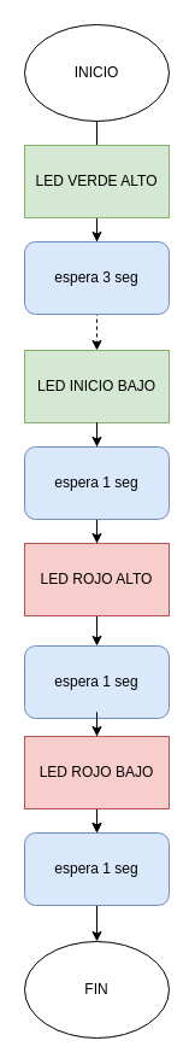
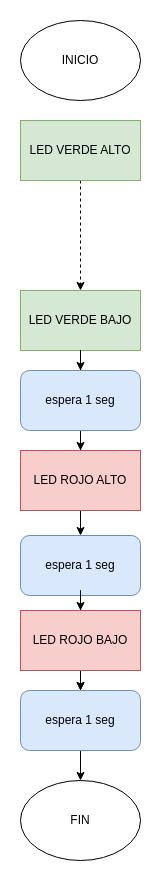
  <mxCell id="0" />
  <mxCell id="1" parent="0" />
- <mxCell id="2" value="" style="edgeStyle=orthogonalEdgeStyle;rounded=0;orthogonalLoop=1;jettySize=auto;html=1;" edge="1" parent="1" source="3" target="6"><mxGeometry relative="1" as="geometry" /></mxCell>
  <mxCell id="3" value="INICIO" style="ellipse;whiteSpace=wrap;html=1;" vertex="1" parent="1"><mxGeometry x="20" y="20" width="120" height="80" as="geometry" /></mxCell>
  <mxCell id="4" value="" style="edgeStyle=orthogonalEdgeStyle;rounded=0;orthogonalLoop=1;jettySize=auto;html=1;dashed=1;" edge="1" parent="1" source="5" target="8"><mxGeometry relative="1" as="geometry" /></mxCell>
  <mxCell id="5" value="&lt;font style=&quot;vertical-align: inherit;&quot;&gt;&lt;font style=&quot;vertical-align: inherit;&quot;&gt;&lt;font style=&quot;vertical-align: inherit;&quot;&gt;&lt;font style=&quot;vertical-align: inherit;&quot;&gt;LED VERDE ALTO&lt;/font&gt;&lt;/font&gt;&lt;/font&gt;&lt;/font&gt;" style="rounded=0;whiteSpace=wrap;html=1;fillColor=#d5e8d4;strokeColor=#82b366;" vertex="1" parent="1"><mxGeometry x="20" y="120" width="120" height="60" as="geometry" /></mxCell>
- <mxCell id="6" value="espera 3 seg" style="rounded=1;whiteSpace=wrap;fillColor=#dae8fc;strokeColor=#6c8ebf;" vertex="1" parent="1"><mxGeometry x="20" y="200" width="120" height="60" as="geometry" /></mxCell>
  <mxCell id="7" value="" style="edgeStyle=orthogonalEdgeStyle;rounded=0;orthogonalLoop=1;jettySize=auto;html=1;" edge="1" parent="1" source="19" target="11"><mxGeometry relative="1" as="geometry" /></mxCell>
- <mxCell id="8" value="&lt;font style=&quot;vertical-align: inherit;&quot;&gt;&lt;font style=&quot;vertical-align: inherit;&quot;&gt;LED INICIO BAJO&lt;/font&gt;&lt;/font&gt;" style="rounded=0;whiteSpace=wrap;html=1;fillColor=#d5e8d4;strokeColor=#82b366;" vertex="1" parent="1"><mxGeometry x="20" y="290" width="120" height="60" as="geometry" /></mxCell>
+ <mxCell id="8" value="&lt;font style=&quot;vertical-align: inherit;&quot;&gt;&lt;font style=&quot;vertical-align: inherit;&quot;&gt;LED VERDE BAJO&lt;/font&gt;&lt;/font&gt;" style="rounded=0;whiteSpace=wrap;html=1;fillColor=#d5e8d4;strokeColor=#82b366;" vertex="1" parent="1"><mxGeometry x="20" y="290" width="120" height="60" as="geometry" /></mxCell>
  <mxCell id="9" style="edgeStyle=orthogonalEdgeStyle;rounded=0;orthogonalLoop=1;jettySize=auto;html=1;" edge="1" parent="1" source="19"><mxGeometry relative="1" as="geometry"><mxPoint x="80" y="400" as="targetPoint" /><Array as="points"><mxPoint x="90" y="390" /><mxPoint x="90" y="390" /></Array></mxGeometry></mxCell>
  <mxCell id="10" value="" style="edgeStyle=orthogonalEdgeStyle;rounded=0;orthogonalLoop=1;jettySize=auto;html=1;" edge="1" parent="1" source="11" target="13"><mxGeometry relative="1" as="geometry" /></mxCell>
  <mxCell id="11" value="LED ROJO ALTO" style="rounded=0;whiteSpace=wrap;html=1;fillColor=#f8cecc;strokeColor=#b85450;" vertex="1" parent="1"><mxGeometry x="20" y="450" width="120" height="60" as="geometry" /></mxCell>
  <mxCell id="12" value="" style="edgeStyle=orthogonalEdgeStyle;rounded=0;orthogonalLoop=1;jettySize=auto;html=1;" edge="1" parent="1" source="21" target="16"><mxGeometry relative="1" as="geometry" /></mxCell>
  <mxCell id="13" value="espera 1 seg" style="rounded=1;whiteSpace=wrap;html=1;fillColor=#dae8fc;strokeColor=#6c8ebf;" vertex="1" parent="1"><mxGeometry x="20" y="535" width="120" height="60" as="geometry" /></mxCell>
  <mxCell id="14" value="" style="edgeStyle=orthogonalEdgeStyle;rounded=0;orthogonalLoop=1;jettySize=auto;html=1;" edge="1" parent="1" source="21" target="16"><mxGeometry relative="1" as="geometry" /></mxCell>
  <mxCell id="15" value="" style="edgeStyle=orthogonalEdgeStyle;rounded=0;orthogonalLoop=1;jettySize=auto;html=1;" edge="1" parent="1" source="16" target="17"><mxGeometry relative="1" as="geometry" /></mxCell>
  <mxCell id="16" value="espera 1 seg" style="rounded=1;whiteSpace=wrap;html=1;fillColor=#dae8fc;strokeColor=#6c8ebf;" vertex="1" parent="1"><mxGeometry x="20" y="690" width="120" height="60" as="geometry" /></mxCell>
  <mxCell id="17" value="FIN" style="ellipse;whiteSpace=wrap;html=1;" vertex="1" parent="1"><mxGeometry x="20" y="780" width="120" height="80" as="geometry" /></mxCell>
  <mxCell id="18" value="" style="edgeStyle=orthogonalEdgeStyle;rounded=0;orthogonalLoop=1;jettySize=auto;html=1;" edge="1" parent="1" source="8" target="19"><mxGeometry relative="1" as="geometry"><mxPoint x="80" y="350" as="sourcePoint" /><mxPoint x="80" y="470" as="targetPoint" /></mxGeometry></mxCell>
  <mxCell id="19" value="espera 1 seg" style="rounded=1;whiteSpace=wrap;html=1;fillColor=#dae8fc;strokeColor=#6c8ebf;" vertex="1" parent="1"><mxGeometry x="20" y="370" width="120" height="60" as="geometry" /></mxCell>
  <mxCell id="20" value="" style="edgeStyle=orthogonalEdgeStyle;rounded=0;orthogonalLoop=1;jettySize=auto;html=1;" edge="1" parent="1" source="13" target="21"><mxGeometry relative="1" as="geometry"><mxPoint x="80" y="595" as="sourcePoint" /><mxPoint x="80" y="710" as="targetPoint" /></mxGeometry></mxCell>
  <mxCell id="21" value="LED ROJO BAJO" style="rounded=0;whiteSpace=wrap;html=1;fillColor=#f8cecc;strokeColor=#b85450;" vertex="1" parent="1"><mxGeometry x="20" y="610" width="120" height="60" as="geometry" /></mxCell>
